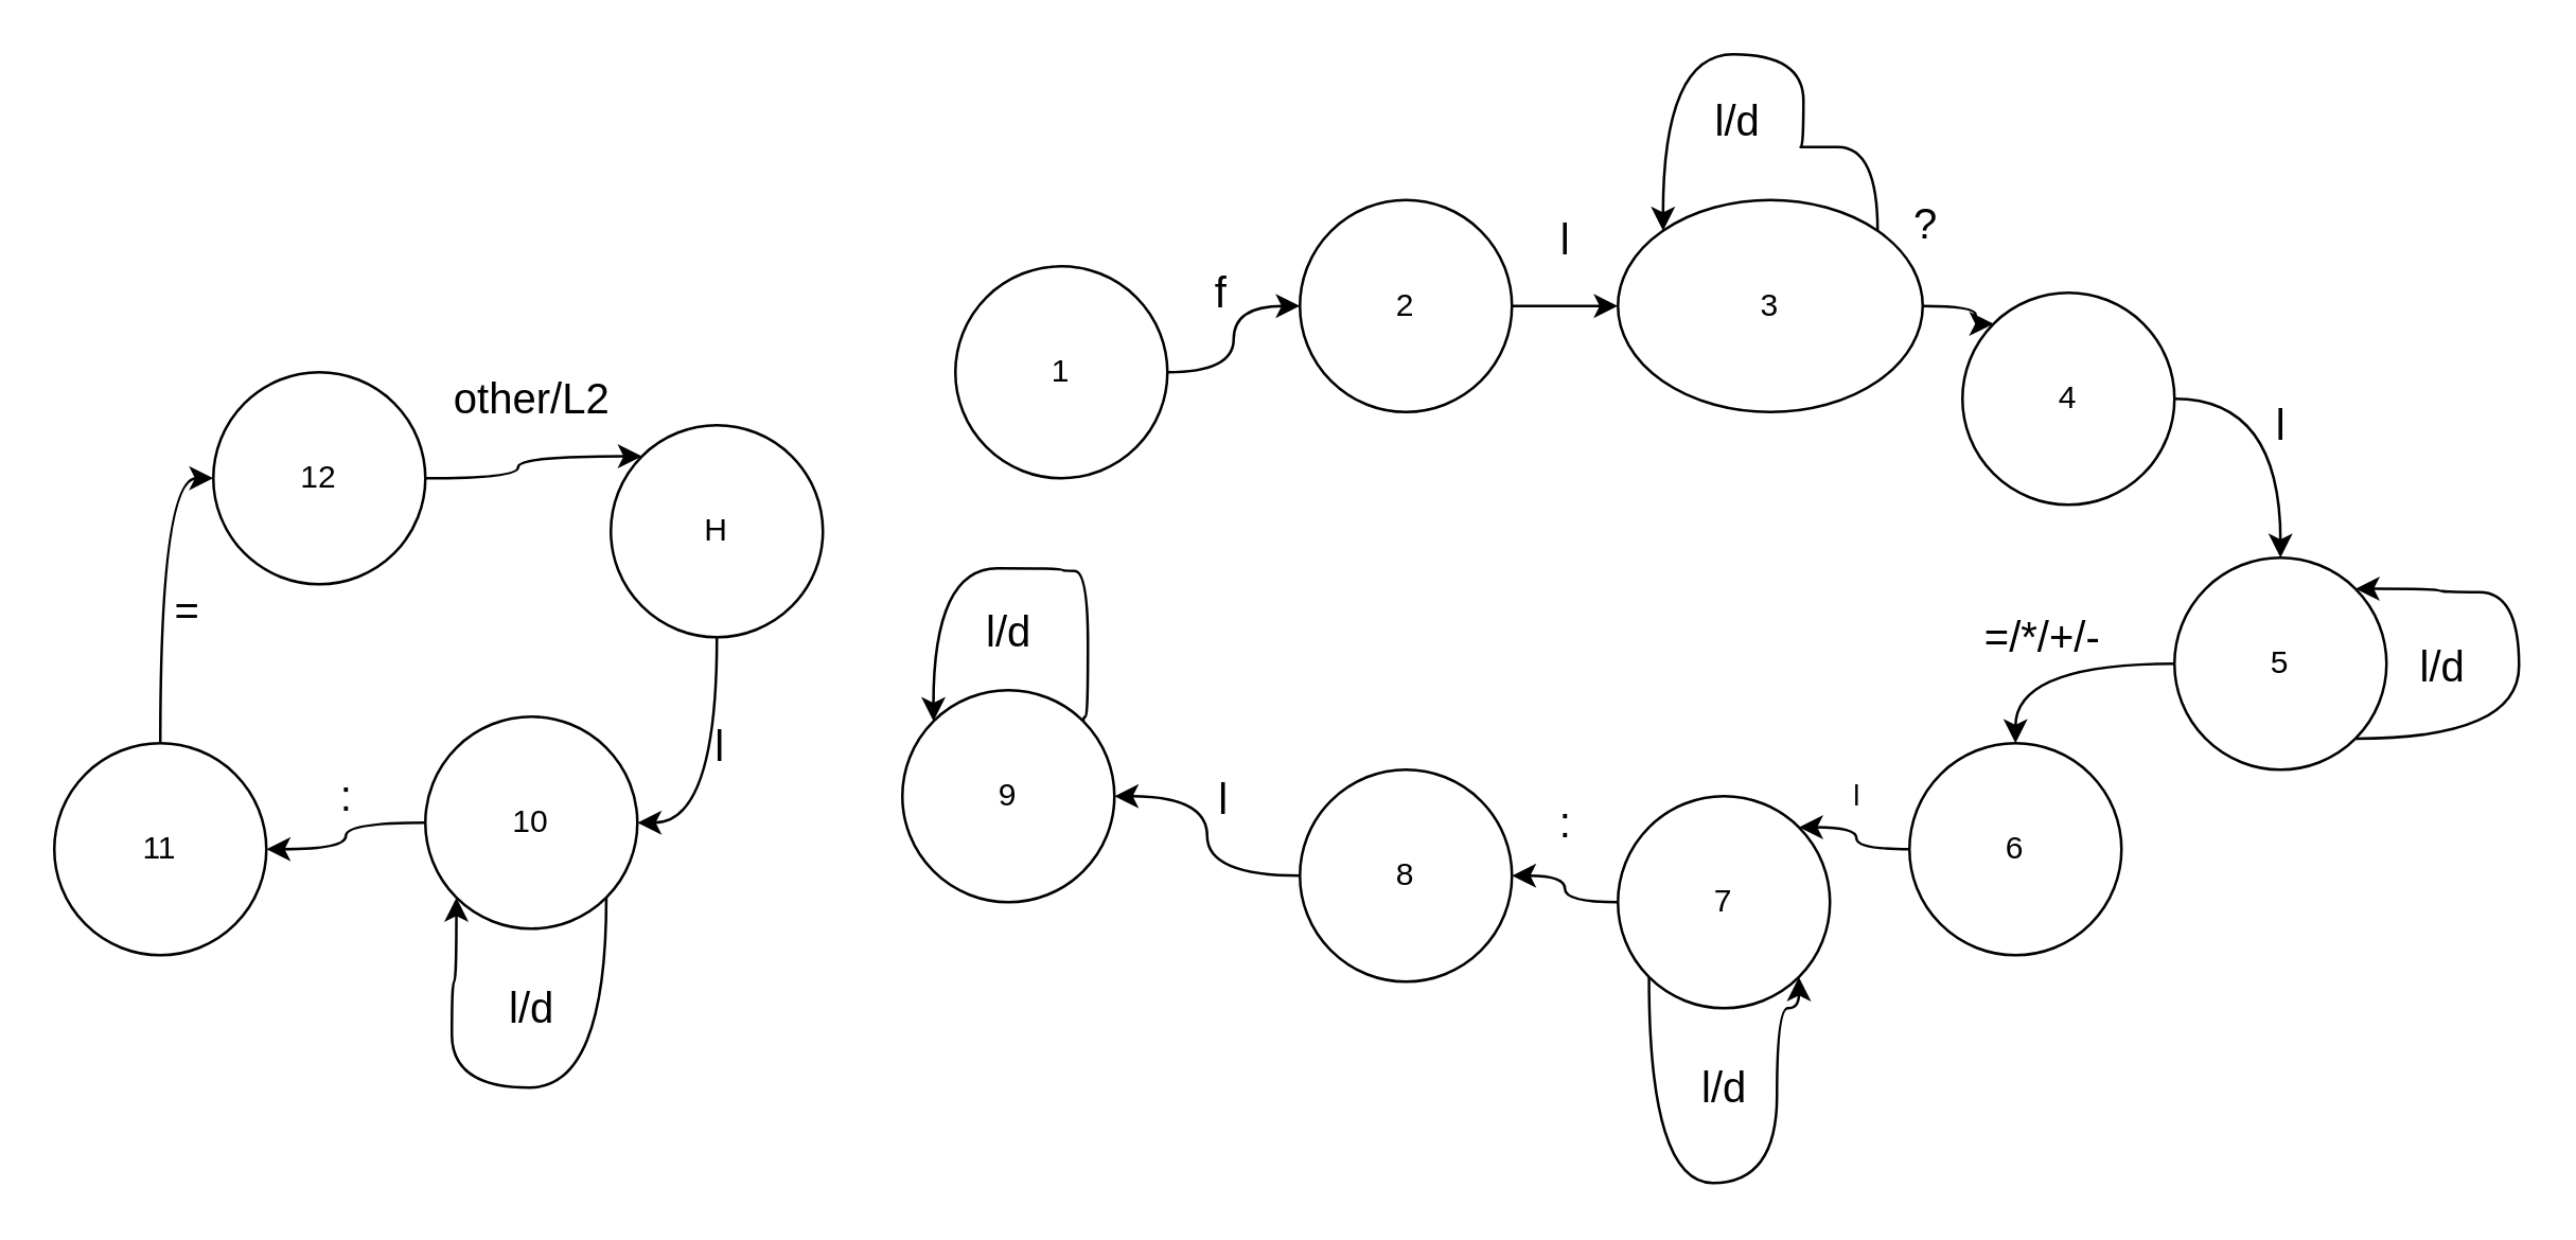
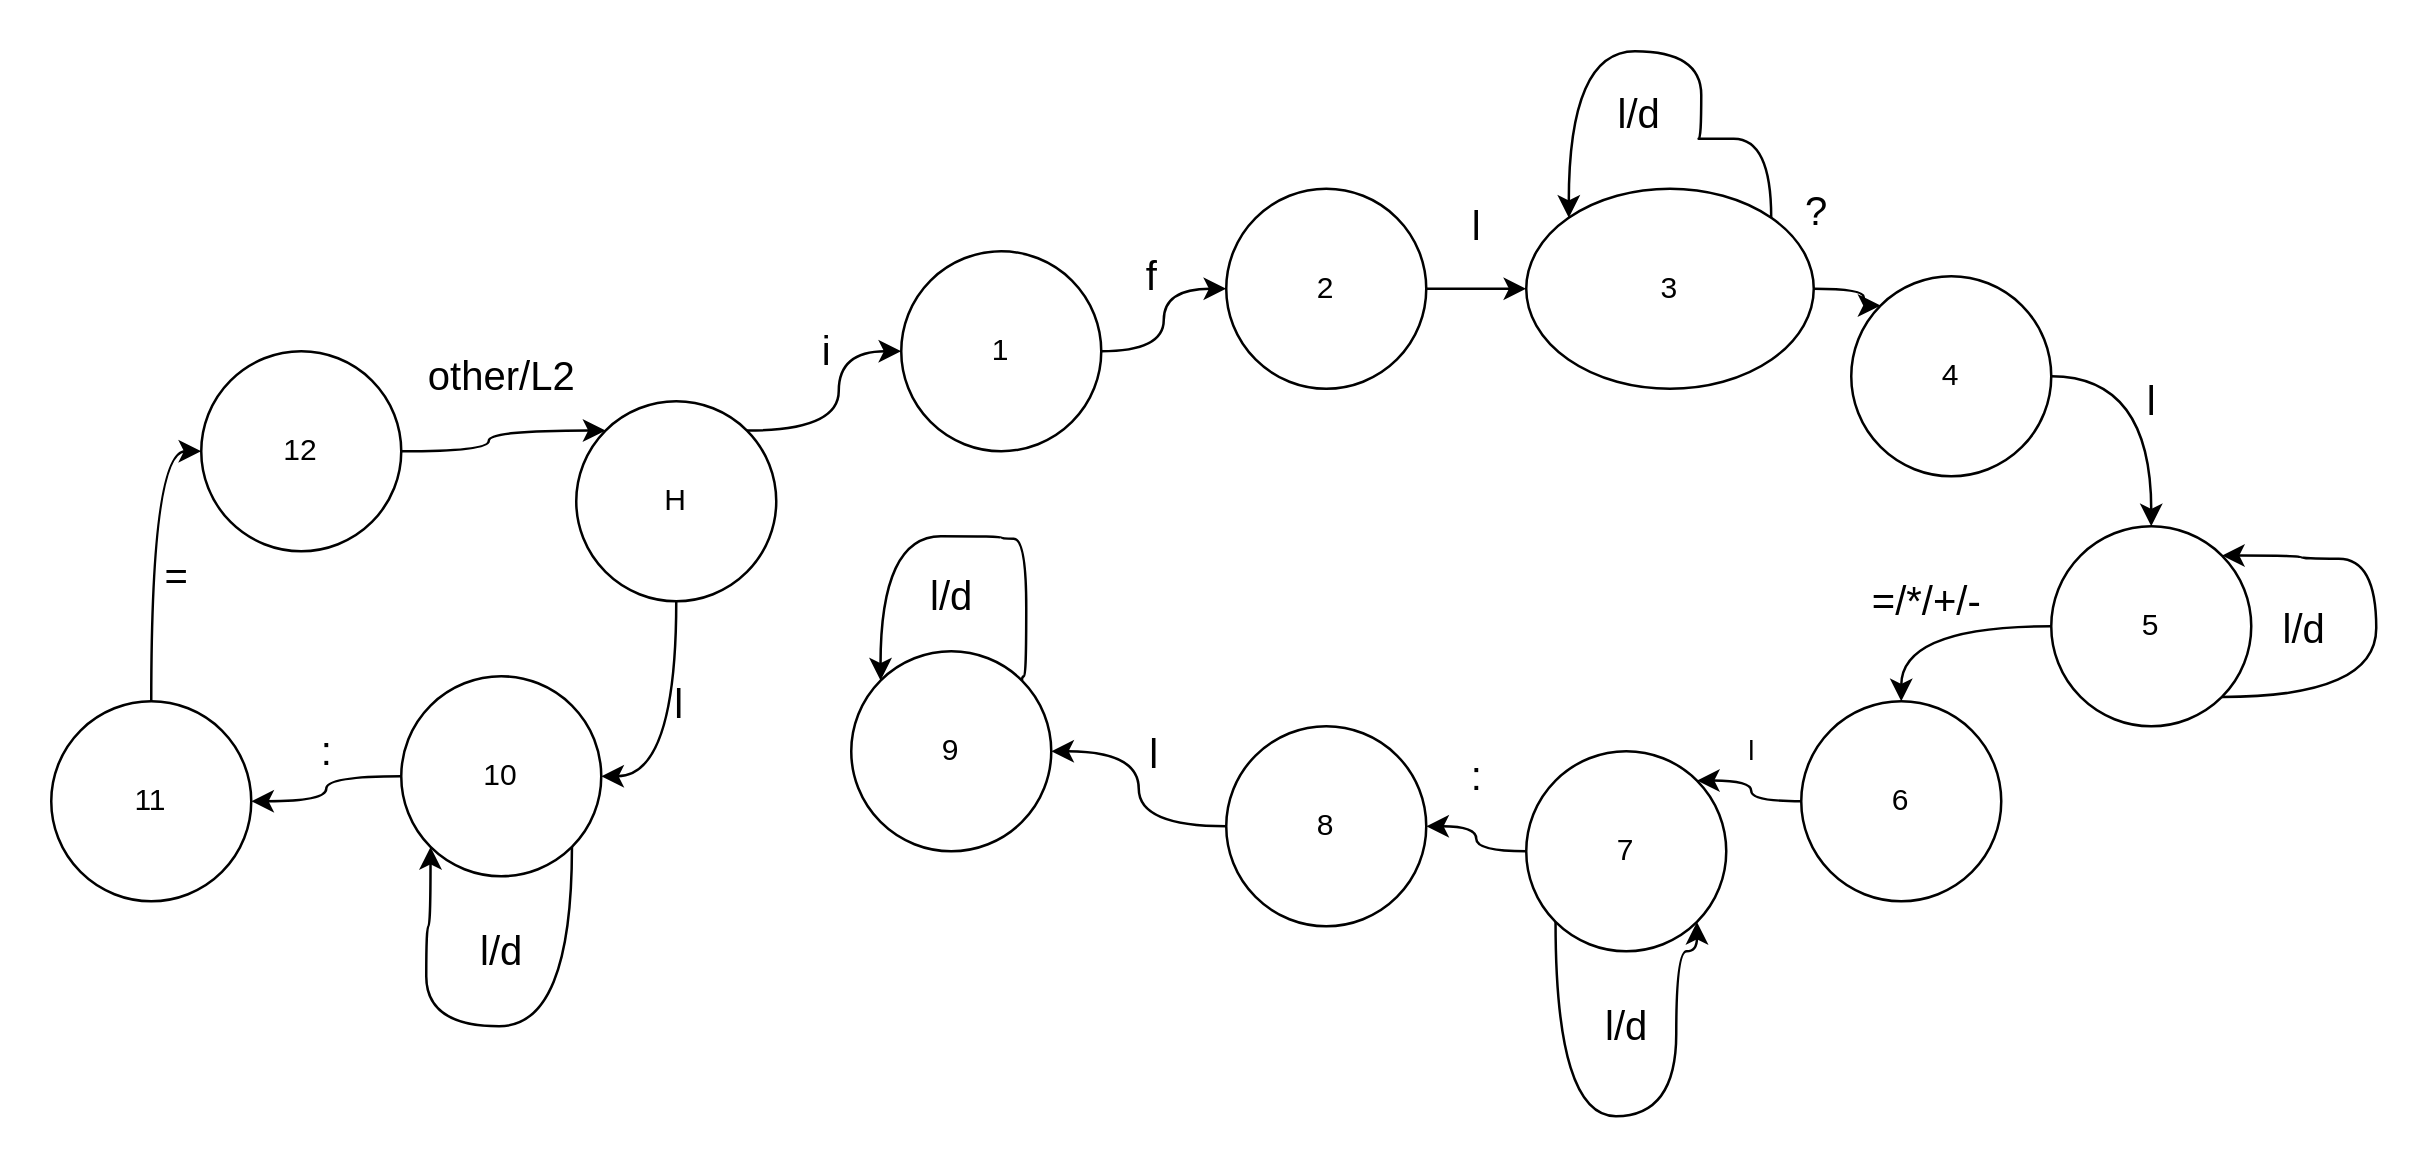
  <mxCell id="0" />
  <mxCell id="1" parent="0" />
+ <mxCell id="2" value="&lt;font style=&quot;font-size: 16px;&quot;&gt;i&lt;/font&gt;" style="edgeStyle=orthogonalEdgeStyle;rounded=0;orthogonalLoop=1;jettySize=auto;html=1;exitX=1;exitY=0;exitDx=0;exitDy=0;entryX=0;entryY=0.5;entryDx=0;entryDy=0;curved=1;" edge="1" parent="1" source="5" target="7"><mxGeometry x="0.465" y="-5" relative="1" as="geometry"><mxPoint x="-5" y="-5" as="offset" /></mxGeometry></mxCell>
  <mxCell id="3" style="edgeStyle=orthogonalEdgeStyle;rounded=0;orthogonalLoop=1;jettySize=auto;html=1;entryX=1;entryY=0.5;entryDx=0;entryDy=0;curved=1;" edge="1" parent="1" source="5" target="23"><mxGeometry relative="1" as="geometry" /></mxCell>
  <mxCell id="4" value="&lt;font style=&quot;font-size: 16px;&quot;&gt;l&lt;/font&gt;" style="edgeLabel;html=1;align=center;verticalAlign=middle;resizable=0;points=[];" vertex="1" connectable="0" parent="3"><mxGeometry x="-0.207" relative="1" as="geometry"><mxPoint as="offset" /></mxGeometry></mxCell>
  <mxCell id="5" value="Н" style="ellipse;whiteSpace=wrap;html=1;aspect=fixed;" vertex="1" parent="1"><mxGeometry x="230" y="160" width="80" height="80" as="geometry" /></mxCell>
  <mxCell id="6" value="&lt;font style=&quot;font-size: 16px;&quot;&gt;f&lt;/font&gt;" style="edgeStyle=orthogonalEdgeStyle;rounded=0;orthogonalLoop=1;jettySize=auto;html=1;entryX=0;entryY=0.5;entryDx=0;entryDy=0;curved=1;" edge="1" parent="1" source="7" target="9"><mxGeometry x="0.333" y="7" relative="1" as="geometry"><mxPoint x="-5" y="2" as="offset" /></mxGeometry></mxCell>
  <mxCell id="7" value="1" style="ellipse;whiteSpace=wrap;html=1;aspect=fixed;" vertex="1" parent="1"><mxGeometry x="360" y="100" width="80" height="80" as="geometry" /></mxCell>
  <mxCell id="8" value="&lt;p&gt;&lt;font style=&quot;font-size: 16px;&quot;&gt;l&lt;/font&gt;&lt;/p&gt;" style="edgeStyle=orthogonalEdgeStyle;rounded=0;orthogonalLoop=1;jettySize=auto;html=1;entryX=0;entryY=0.5;entryDx=0;entryDy=0;curved=1;" edge="1" parent="1" source="9" target="10"><mxGeometry y="25" relative="1" as="geometry"><mxPoint as="offset" /></mxGeometry></mxCell>
  <mxCell id="9" value="2" style="ellipse;whiteSpace=wrap;html=1;aspect=fixed;" vertex="1" parent="1"><mxGeometry x="490" y="75" width="80" height="80" as="geometry" /></mxCell>
  <mxCell id="10" value="3" style="ellipse;whiteSpace=wrap;html=1;aspect=fixed;" vertex="1" parent="1"><mxGeometry x="610" y="75" width="115" height="80" as="geometry" /></mxCell>
  <mxCell id="11" value="&lt;font style=&quot;font-size: 16px;&quot;&gt;l&lt;/font&gt;" style="edgeStyle=orthogonalEdgeStyle;rounded=0;orthogonalLoop=1;jettySize=auto;html=1;entryX=0.5;entryY=0;entryDx=0;entryDy=0;curved=1;" edge="1" parent="1" source="12" target="14"><mxGeometry relative="1" as="geometry"><Array as="points"><mxPoint x="860" y="150" /></Array></mxGeometry></mxCell>
  <mxCell id="12" value="4" style="ellipse;whiteSpace=wrap;html=1;aspect=fixed;" vertex="1" parent="1"><mxGeometry x="740" y="110" width="80" height="80" as="geometry" /></mxCell>
  <mxCell id="13" value="&lt;font style=&quot;font-size: 16px;&quot;&gt;=/*/+/-&lt;/font&gt;" style="edgeStyle=orthogonalEdgeStyle;rounded=0;orthogonalLoop=1;jettySize=auto;html=1;entryX=0.5;entryY=0;entryDx=0;entryDy=0;curved=1;" edge="1" parent="1" source="14" target="15"><mxGeometry x="0.111" y="-10" relative="1" as="geometry"><mxPoint as="offset" /></mxGeometry></mxCell>
  <mxCell id="14" value="5" style="ellipse;whiteSpace=wrap;html=1;aspect=fixed;" vertex="1" parent="1"><mxGeometry x="820" y="210" width="80" height="80" as="geometry" /></mxCell>
  <mxCell id="15" value="6" style="ellipse;whiteSpace=wrap;html=1;aspect=fixed;" vertex="1" parent="1"><mxGeometry x="720" y="280" width="80" height="80" as="geometry" /></mxCell>
  <mxCell id="16" value="&lt;font style=&quot;font-size: 16px;&quot;&gt;:&lt;/font&gt;" style="edgeStyle=orthogonalEdgeStyle;rounded=0;orthogonalLoop=1;jettySize=auto;html=1;entryX=1;entryY=0.5;entryDx=0;entryDy=0;curved=1;" edge="1" parent="1" source="17" target="20"><mxGeometry x="0.2" y="-20" relative="1" as="geometry"><mxPoint as="offset" /></mxGeometry></mxCell>
  <mxCell id="17" value="7" style="ellipse;whiteSpace=wrap;html=1;aspect=fixed;" vertex="1" parent="1"><mxGeometry x="610" y="300" width="80" height="80" as="geometry" /></mxCell>
  <mxCell id="18" style="edgeStyle=orthogonalEdgeStyle;rounded=0;orthogonalLoop=1;jettySize=auto;html=1;entryX=1;entryY=0.5;entryDx=0;entryDy=0;curved=1;" edge="1" parent="1" source="20" target="21"><mxGeometry relative="1" as="geometry" /></mxCell>
  <mxCell id="19" value="&lt;font style=&quot;font-size: 16px;&quot;&gt;l&lt;/font&gt;" style="edgeLabel;html=1;align=center;verticalAlign=middle;resizable=0;points=[];" vertex="1" connectable="0" parent="18"><mxGeometry x="0.113" y="4" relative="1" as="geometry"><mxPoint x="9" y="-9" as="offset" /></mxGeometry></mxCell>
  <mxCell id="20" value="8" style="ellipse;whiteSpace=wrap;html=1;aspect=fixed;" vertex="1" parent="1"><mxGeometry x="490" y="290" width="80" height="80" as="geometry" /></mxCell>
  <mxCell id="21" value="9" style="ellipse;whiteSpace=wrap;html=1;aspect=fixed;" vertex="1" parent="1"><mxGeometry x="340" y="260" width="80" height="80" as="geometry" /></mxCell>
  <mxCell id="22" value="&lt;font style=&quot;font-size: 16px;&quot;&gt;:&lt;/font&gt;" style="edgeStyle=orthogonalEdgeStyle;rounded=0;orthogonalLoop=1;jettySize=auto;html=1;entryX=1;entryY=0.5;entryDx=0;entryDy=0;curved=1;" edge="1" parent="1" source="23" target="25"><mxGeometry x="-0.143" y="-10" relative="1" as="geometry"><mxPoint x="10" y="-10" as="offset" /></mxGeometry></mxCell>
  <mxCell id="23" value="10" style="ellipse;whiteSpace=wrap;html=1;aspect=fixed;" vertex="1" parent="1"><mxGeometry x="160" y="270" width="80" height="80" as="geometry" /></mxCell>
  <mxCell id="24" value="&lt;font style=&quot;font-size: 16px;&quot;&gt;=&lt;/font&gt;" style="edgeStyle=orthogonalEdgeStyle;rounded=0;orthogonalLoop=1;jettySize=auto;html=1;entryX=0;entryY=0.5;entryDx=0;entryDy=0;strokeWidth=1;curved=1;" edge="1" parent="1" source="25" target="27"><mxGeometry x="-0.167" y="-10" relative="1" as="geometry"><mxPoint as="offset" /></mxGeometry></mxCell>
  <mxCell id="25" value="11" style="ellipse;whiteSpace=wrap;html=1;aspect=fixed;" vertex="1" parent="1"><mxGeometry x="20" y="280" width="80" height="80" as="geometry" /></mxCell>
  <mxCell id="26" value="&lt;font style=&quot;font-size: 16px;&quot;&gt;other/L2&lt;/font&gt;" style="edgeStyle=orthogonalEdgeStyle;rounded=0;orthogonalLoop=1;jettySize=auto;html=1;entryX=0;entryY=0;entryDx=0;entryDy=0;curved=1;" edge="1" parent="1" source="27" target="5"><mxGeometry x="0.073" y="22" relative="1" as="geometry"><mxPoint as="offset" /></mxGeometry></mxCell>
  <mxCell id="27" value="12" style="ellipse;whiteSpace=wrap;html=1;aspect=fixed;" vertex="1" parent="1"><mxGeometry x="80" y="140" width="80" height="80" as="geometry" /></mxCell>
  <mxCell id="28" value="&lt;font style=&quot;font-size: 16px;&quot;&gt;?&lt;/font&gt;" style="edgeStyle=orthogonalEdgeStyle;rounded=0;orthogonalLoop=1;jettySize=auto;html=1;entryX=0;entryY=0;entryDx=0;entryDy=0;curved=1;" edge="1" parent="1" source="10" target="12"><mxGeometry x="-0.269" y="16" relative="1" as="geometry"><mxPoint x="-11" y="-15" as="offset" /></mxGeometry></mxCell>
  <mxCell id="29" value="l" style="edgeStyle=orthogonalEdgeStyle;rounded=0;orthogonalLoop=1;jettySize=auto;html=1;entryX=1;entryY=0;entryDx=0;entryDy=0;curved=1;" edge="1" parent="1" source="15" target="17"><mxGeometry x="0.132" y="-12" relative="1" as="geometry"><mxPoint as="offset" /></mxGeometry></mxCell>
  <mxCell id="30" value="&lt;p&gt;&lt;font style=&quot;font-size: 16px;&quot;&gt;l/d&lt;/font&gt;&lt;/p&gt;" style="edgeStyle=orthogonalEdgeStyle;rounded=0;orthogonalLoop=1;jettySize=auto;html=1;exitX=1;exitY=0;exitDx=0;exitDy=0;entryX=0;entryY=0;entryDx=0;entryDy=0;curved=1;" edge="1" parent="1" source="10" target="10"><mxGeometry x="0.62" y="28" relative="1" as="geometry"><Array as="points"><mxPoint x="678" y="55" /><mxPoint x="680" y="55" /><mxPoint x="680" y="20" /><mxPoint x="622" y="20" /></Array><mxPoint as="offset" /></mxGeometry></mxCell>
  <mxCell id="31" value="&lt;p&gt;&lt;font style=&quot;font-size: 16px;&quot;&gt;l/d&lt;/font&gt;&lt;/p&gt;" style="edgeStyle=orthogonalEdgeStyle;rounded=0;orthogonalLoop=1;jettySize=auto;html=1;exitX=1;exitY=1;exitDx=0;exitDy=0;entryX=1;entryY=0;entryDx=0;entryDy=0;curved=1;" edge="1" parent="1" source="14" target="14"><mxGeometry x="0.62" y="28" relative="1" as="geometry"><mxPoint x="976" y="290" as="sourcePoint" /><mxPoint x="920" y="290" as="targetPoint" /><Array as="points"><mxPoint x="950" y="278" /><mxPoint x="950" y="223" /><mxPoint x="920" y="223" /><mxPoint x="920" y="222" /></Array><mxPoint as="offset" /></mxGeometry></mxCell>
  <mxCell id="32" value="&lt;p&gt;&lt;font style=&quot;font-size: 16px;&quot;&gt;l/d&lt;/font&gt;&lt;/p&gt;" style="edgeStyle=orthogonalEdgeStyle;rounded=0;orthogonalLoop=1;jettySize=auto;html=1;exitX=0;exitY=1;exitDx=0;exitDy=0;entryX=1;entryY=1;entryDx=0;entryDy=0;curved=1;" edge="1" parent="1" source="17" target="17"><mxGeometry x="0.528" y="20" relative="1" as="geometry"><mxPoint x="670" y="446" as="sourcePoint" /><mxPoint x="670" y="390" as="targetPoint" /><Array as="points"><mxPoint x="622" y="446" /><mxPoint x="670" y="446" /><mxPoint x="670" y="380" /><mxPoint x="678" y="380" /></Array><mxPoint as="offset" /></mxGeometry></mxCell>
  <mxCell id="33" value="&lt;p&gt;&lt;font style=&quot;font-size: 16px;&quot;&gt;l/d&lt;/font&gt;&lt;/p&gt;" style="edgeStyle=orthogonalEdgeStyle;rounded=0;orthogonalLoop=1;jettySize=auto;html=1;exitX=1;exitY=0;exitDx=0;exitDy=0;entryX=0;entryY=0;entryDx=0;entryDy=0;curved=1;" edge="1" parent="1" source="21" target="21"><mxGeometry x="0.62" y="28" relative="1" as="geometry"><mxPoint x="420" y="270" as="sourcePoint" /><mxPoint x="420" y="214" as="targetPoint" /><Array as="points"><mxPoint x="408" y="270" /><mxPoint x="410" y="270" /><mxPoint x="410" y="215" /><mxPoint x="400" y="215" /><mxPoint x="400" y="214" /><mxPoint x="352" y="214" /></Array><mxPoint as="offset" /></mxGeometry></mxCell>
  <mxCell id="34" value="&lt;p&gt;&lt;font style=&quot;font-size: 16px;&quot;&gt;l/d&lt;/font&gt;&lt;/p&gt;" style="edgeStyle=orthogonalEdgeStyle;rounded=0;orthogonalLoop=1;jettySize=auto;html=1;exitX=1;exitY=1;exitDx=0;exitDy=0;entryX=0;entryY=1;entryDx=0;entryDy=0;curved=1;" edge="1" parent="1" source="23" target="23"><mxGeometry x="-0.59" y="-28" relative="1" as="geometry"><mxPoint x="160" y="416" as="sourcePoint" /><mxPoint x="160" y="360" as="targetPoint" /><Array as="points"><mxPoint x="228" y="410" /><mxPoint x="170" y="410" /><mxPoint x="170" y="370" /><mxPoint x="172" y="370" /></Array><mxPoint as="offset" /></mxGeometry></mxCell>
